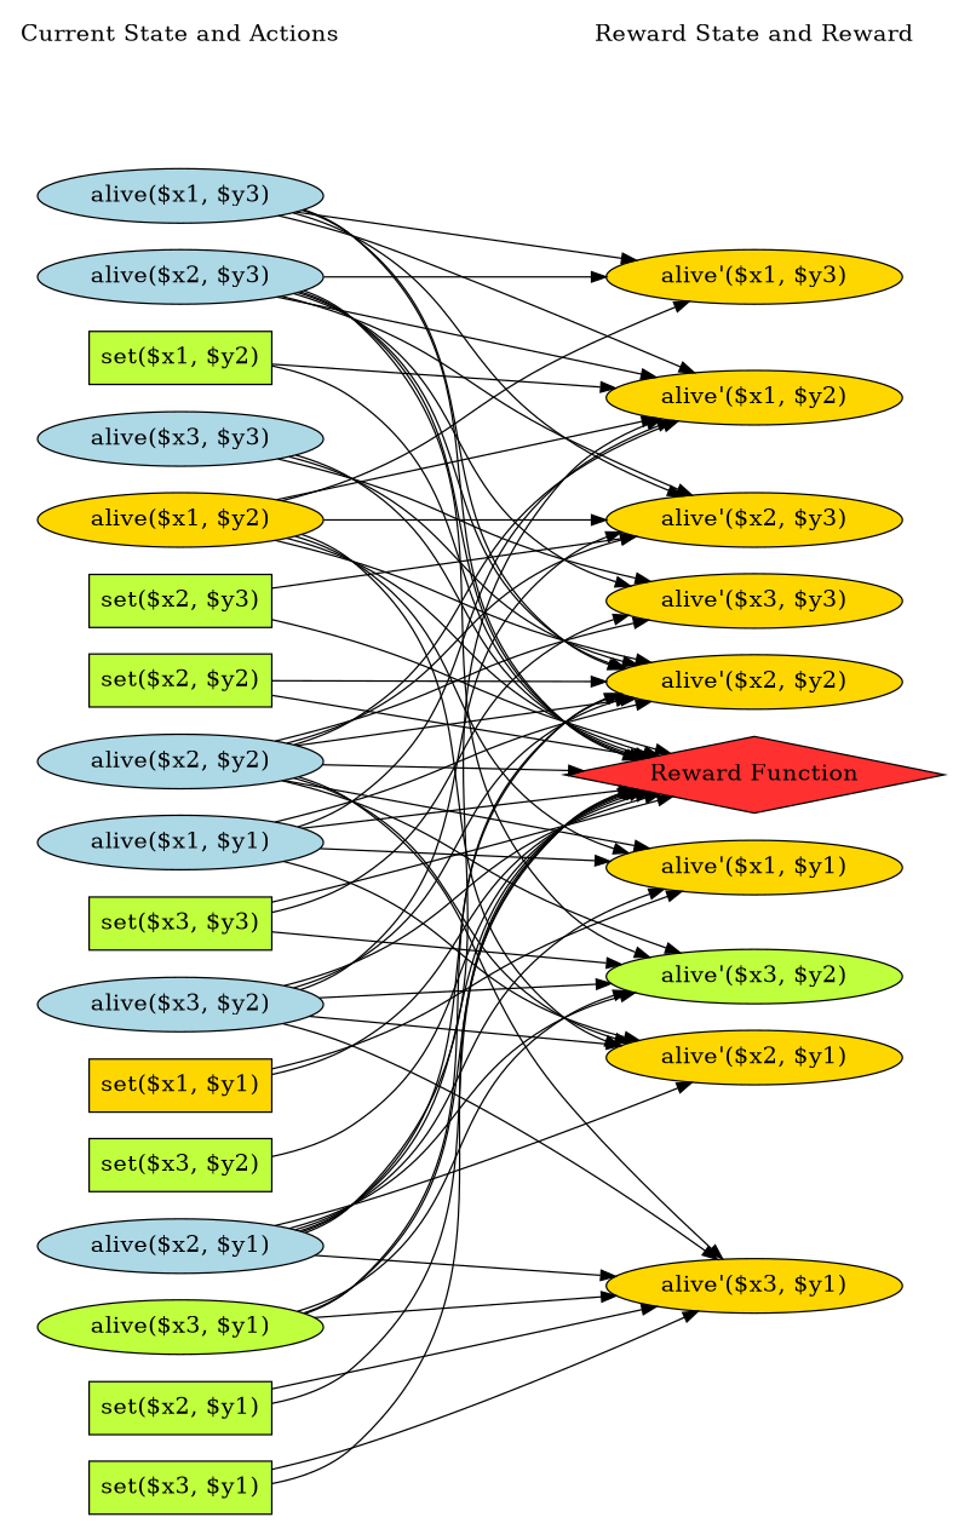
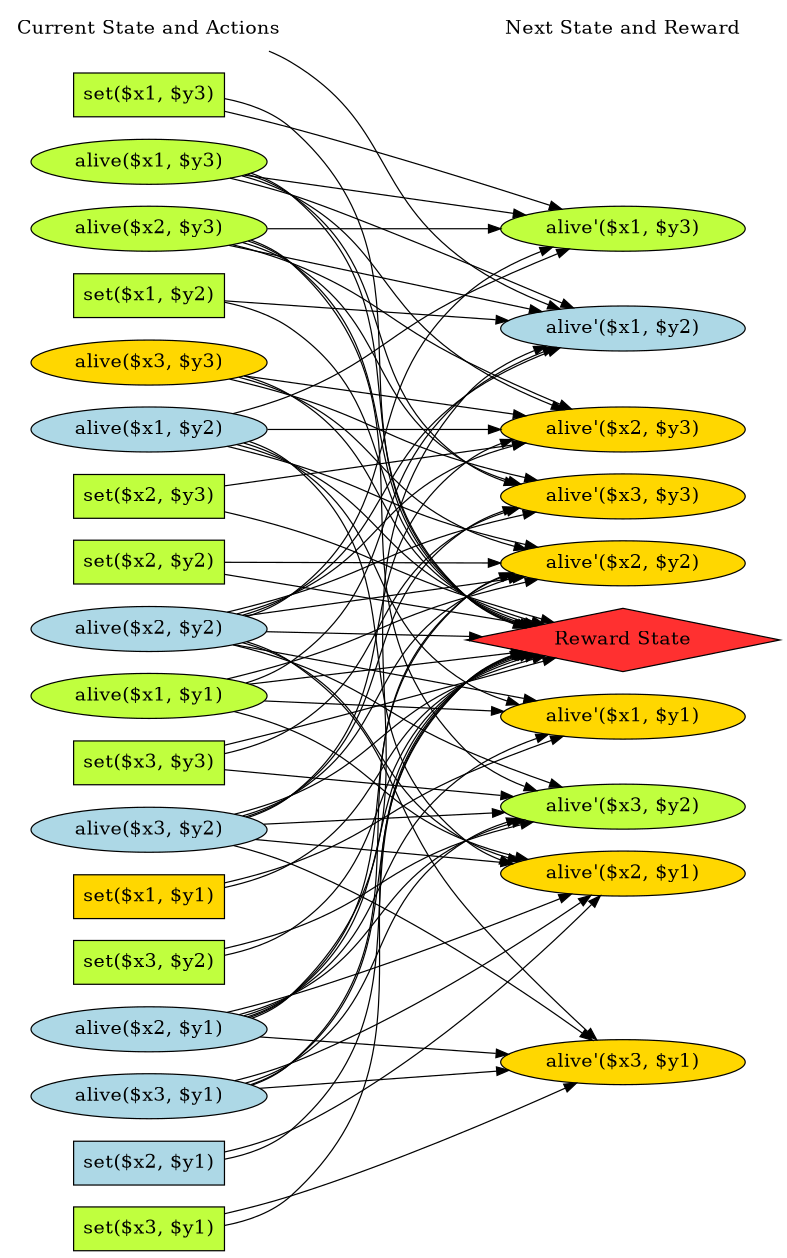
  digraph {
    fontname=Helvetica
    fontsize=16
    rankdir=LR
    ranksep=2.00
    node [color=black fillcolor=olivedrab1 fontsize=16 shape=ellipse style=filled]
    edge [color=black style=solid]
+   "set($x1, $y3)" [height=0.5 shape=box width=1.4028]
    "set($x2, $y2)" [height=0.5 shape=box width=1.4028]
    "Current State and Actions" [fillcolor=white height=0.5 shape=plaintext style=bold width=2.5139]
    "set($x1, $y1)" [fillcolor=gold1 height=0.5 shape=box width=1.4028]
-   "alive($x1, $y3)" [fillcolor=lightblue height=0.51069 width=2.2588]
-   "alive($x1, $y1)" [fillcolor=lightblue height=0.51069 width=2.2588]
+   "alive($x1, $y3)" [height=0.51069 width=2.2588]
+   "alive($x1, $y1)" [height=0.51069 width=2.2588]
    "alive($x2, $y2)" [fillcolor=lightblue height=0.51069 width=2.2588]
    "set($x3, $y2)" [height=0.5 shape=box width=1.4028]
-   "alive($x3, $y1)" [height=0.51069 width=2.2588]
-   "alive($x3, $y3)" [fillcolor=lightblue height=0.51069 width=2.2588]
+   "alive($x3, $y1)" [fillcolor=lightblue height=0.51069 width=2.2588]
+   "alive($x3, $y3)" [fillcolor=gold1 height=0.51069 width=2.2588]
    "set($x1, $y2)" [height=0.5 shape=box width=1.4028]
-   "set($x2, $y1)" [height=0.5 shape=box width=1.4028]
+   "set($x2, $y1)" [fillcolor=lightblue height=0.5 shape=box width=1.4028]
    "set($x2, $y3)" [height=0.5 shape=box width=1.4028]
    "alive($x2, $y1)" [fillcolor=lightblue height=0.51069 width=2.2588]
-   "alive($x1, $y2)" [fillcolor=gold1 height=0.51069 width=2.2588]
-   "alive($x2, $y3)" [fillcolor=lightblue height=0.51069 width=2.2588]
+   "alive($x1, $y2)" [fillcolor=lightblue height=0.51069 width=2.2588]
+   "alive($x2, $y3)" [height=0.51069 width=2.2588]
    "set($x3, $y3)" [height=0.5 shape=box width=1.4028]
    "alive($x3, $y2)" [fillcolor=lightblue height=0.51069 width=2.2588]
    "set($x3, $y1)" [height=0.5 shape=box width=1.4028]
-   "alive'($x1, $y3)" [fillcolor=gold1 height=0.51069 width=2.3177]
+   "alive'($x1, $y3)" [height=0.51069 width=2.3177]
    "alive'($x1, $y1)" [fillcolor=gold1 height=0.51069 width=2.3177]
-   "Next State and Reward" [fillcolor=white height=0.5 shape=plaintext style=bold width=2.25 label="Reward State and Reward"]
-   "Reward Function" [fillcolor=firebrick1 height=0.72222 shape=diamond width=3.5278]
+   "Next State and Reward" [fillcolor=white height=0.5 shape=plaintext style=bold width=2.25]
+   "Reward Function" [fillcolor=firebrick1 height=0.72222 shape=diamond width=3.5278 label="Reward State"]
    "alive'($x2, $y2)" [fillcolor=gold1 height=0.51069 width=2.3177]
    "alive'($x3, $y1)" [fillcolor=gold1 height=0.51069 width=2.3177]
    "alive'($x3, $y3)" [fillcolor=gold1 height=0.51069 width=2.3177]
    "alive'($x2, $y3)" [fillcolor=gold1 height=0.51069 width=2.3177]
-   "alive'($x1, $y2)" [fillcolor=gold1 height=0.51069 width=2.3177]
+   "alive'($x1, $y2)" [fillcolor=lightblue height=0.51069 width=2.3177]
    "alive'($x2, $y1)" [fillcolor=gold1 height=0.51069 width=2.3177]
    "alive'($x3, $y2)" [height=0.51069 width=2.3177]
    subgraph sub_1 {
      rank=same
+     "set($x1, $y3)"
      "set($x2, $y2)"
      "Current State and Actions"
      "set($x1, $y1)"
      "alive($x1, $y3)"
      "alive($x1, $y1)"
      "alive($x2, $y2)"
      "set($x3, $y2)"
      "alive($x3, $y1)"
      "alive($x3, $y3)"
      "set($x1, $y2)"
      "set($x2, $y1)"
      "set($x2, $y3)"
      "alive($x2, $y1)"
      "alive($x1, $y2)"
      "alive($x2, $y3)"
      "set($x3, $y3)"
      "alive($x3, $y2)"
      "set($x3, $y1)"
    }
    subgraph sub_2 {
      rank=same
      "alive'($x1, $y3)"
      "alive'($x1, $y1)"
      "Next State and Reward"
      "Reward Function"
      "alive'($x2, $y2)"
      "alive'($x3, $y1)"
      "alive'($x3, $y3)"
      "alive'($x2, $y3)"
      "alive'($x1, $y2)"
      "alive'($x2, $y1)"
      "alive'($x3, $y2)"
    }
+   "set($x1, $y3)" -> "alive'($x1, $y3)"
+   "set($x1, $y3)" -> "Reward Function" [color="" style=""]
    "set($x2, $y2)" -> "Reward Function" [color="" style=""]
    "set($x2, $y2)" -> "alive'($x2, $y2)"
    "Current State and Actions" -> "Next State and Reward" [style=invis]
    "set($x1, $y1)" -> "alive'($x1, $y1)"
    "set($x1, $y1)" -> "Reward Function" [color="" style=""]
    "alive($x1, $y3)" -> "alive'($x1, $y3)"
    "alive($x1, $y3)" -> "Reward Function" [color="" style=""]
-   "alive($x1, $y3)" -> "alive'($x2, $y2)"
+   "alive($x1, $y3)" -> "alive'($x3, $y3)"
    "alive($x1, $y3)" -> "alive'($x2, $y3)"
    "alive($x1, $y3)" -> "alive'($x1, $y2)"
    "alive($x1, $y1)" -> "alive'($x1, $y1)"
    "alive($x1, $y1)" -> "Reward Function" [color="" style=""]
    "alive($x1, $y1)" -> "alive'($x2, $y2)"
    "alive($x1, $y1)" -> "alive'($x1, $y2)"
    "alive($x1, $y1)" -> "alive'($x2, $y1)"
+   "alive($x2, $y2)" -> "alive'($x1, $y3)"
    "alive($x2, $y2)" -> "alive'($x1, $y1)"
    "alive($x2, $y2)" -> "Reward Function" [color="" style=""]
    "alive($x2, $y2)" -> "alive'($x2, $y2)"
    "alive($x2, $y2)" -> "alive'($x3, $y1)"
    "alive($x2, $y2)" -> "alive'($x3, $y3)"
    "alive($x2, $y2)" -> "alive'($x2, $y3)"
    "alive($x2, $y2)" -> "alive'($x1, $y2)"
    "alive($x2, $y2)" -> "alive'($x2, $y1)"
    "alive($x2, $y2)" -> "alive'($x3, $y2)"
    "set($x3, $y2)" -> "Reward Function" [color="" style=""]
+   "set($x3, $y2)" -> "alive'($x3, $y2)"
    "alive($x3, $y1)" -> "Reward Function" [color="" style=""]
    "alive($x3, $y1)" -> "alive'($x2, $y2)"
    "alive($x3, $y1)" -> "alive'($x3, $y1)"
+   "alive($x3, $y1)" -> "alive'($x2, $y1)"
    "alive($x3, $y1)" -> "alive'($x3, $y2)"
    "alive($x3, $y3)" -> "Reward Function" [color="" style=""]
    "alive($x3, $y3)" -> "alive'($x2, $y2)"
    "alive($x3, $y3)" -> "alive'($x3, $y3)"
+   "alive($x3, $y3)" -> "alive'($x2, $y3)"
    "set($x1, $y2)" -> "Reward Function" [color="" style=""]
    "set($x1, $y2)" -> "alive'($x1, $y2)"
    "set($x2, $y1)" -> "Reward Function" [color="" style=""]
-   "set($x2, $y1)" -> "alive'($x3, $y1)"
+   "set($x2, $y1)" -> "alive'($x2, $y1)"
    "set($x2, $y3)" -> "Reward Function" [color="" style=""]
    "set($x2, $y3)" -> "alive'($x2, $y3)"
    "alive($x2, $y1)" -> "alive'($x1, $y1)"
    "alive($x2, $y1)" -> "Reward Function" [color="" style=""]
    "alive($x2, $y1)" -> "alive'($x2, $y2)"
    "alive($x2, $y1)" -> "alive'($x3, $y1)"
    "alive($x2, $y1)" -> "alive'($x1, $y2)"
    "alive($x2, $y1)" -> "alive'($x2, $y1)"
    "alive($x2, $y1)" -> "alive'($x3, $y2)"
    "alive($x1, $y2)" -> "alive'($x1, $y3)"
    "alive($x1, $y2)" -> "alive'($x1, $y1)"
    "alive($x1, $y2)" -> "Reward Function" [color="" style=""]
    "alive($x1, $y2)" -> "alive'($x2, $y2)"
    "alive($x1, $y2)" -> "alive'($x2, $y3)"
-   "alive($x1, $y2)" -> "alive'($x1, $y2)"
+   "Current State and Actions" -> "alive'($x1, $y2)"
    "alive($x1, $y2)" -> "alive'($x2, $y1)"
    "alive($x2, $y3)" -> "alive'($x1, $y3)"
    "alive($x2, $y3)" -> "Reward Function" [color="" style=""]
-   "alive($x2, $y3)" -> "alive'($x2, $y2)"
    "alive($x2, $y3)" -> "alive'($x3, $y3)"
    "alive($x2, $y3)" -> "alive'($x2, $y3)"
    "alive($x2, $y3)" -> "alive'($x1, $y2)"
    "alive($x2, $y3)" -> "alive'($x3, $y2)"
    "set($x3, $y3)" -> "Reward Function" [color="" style=""]
    "set($x3, $y3)" -> "alive'($x3, $y3)"
    "set($x3, $y3)" -> "alive'($x3, $y2)"
    "alive($x3, $y2)" -> "Reward Function" [color="" style=""]
    "alive($x3, $y2)" -> "alive'($x2, $y2)"
    "alive($x3, $y2)" -> "alive'($x3, $y1)"
+   "alive($x3, $y2)" -> "alive'($x3, $y3)"
    "alive($x3, $y2)" -> "alive'($x2, $y3)"
    "alive($x3, $y2)" -> "alive'($x2, $y1)"
    "alive($x3, $y2)" -> "alive'($x3, $y2)"
    "set($x3, $y1)" -> "Reward Function" [color="" style=""]
    "set($x3, $y1)" -> "alive'($x3, $y1)"
  }
